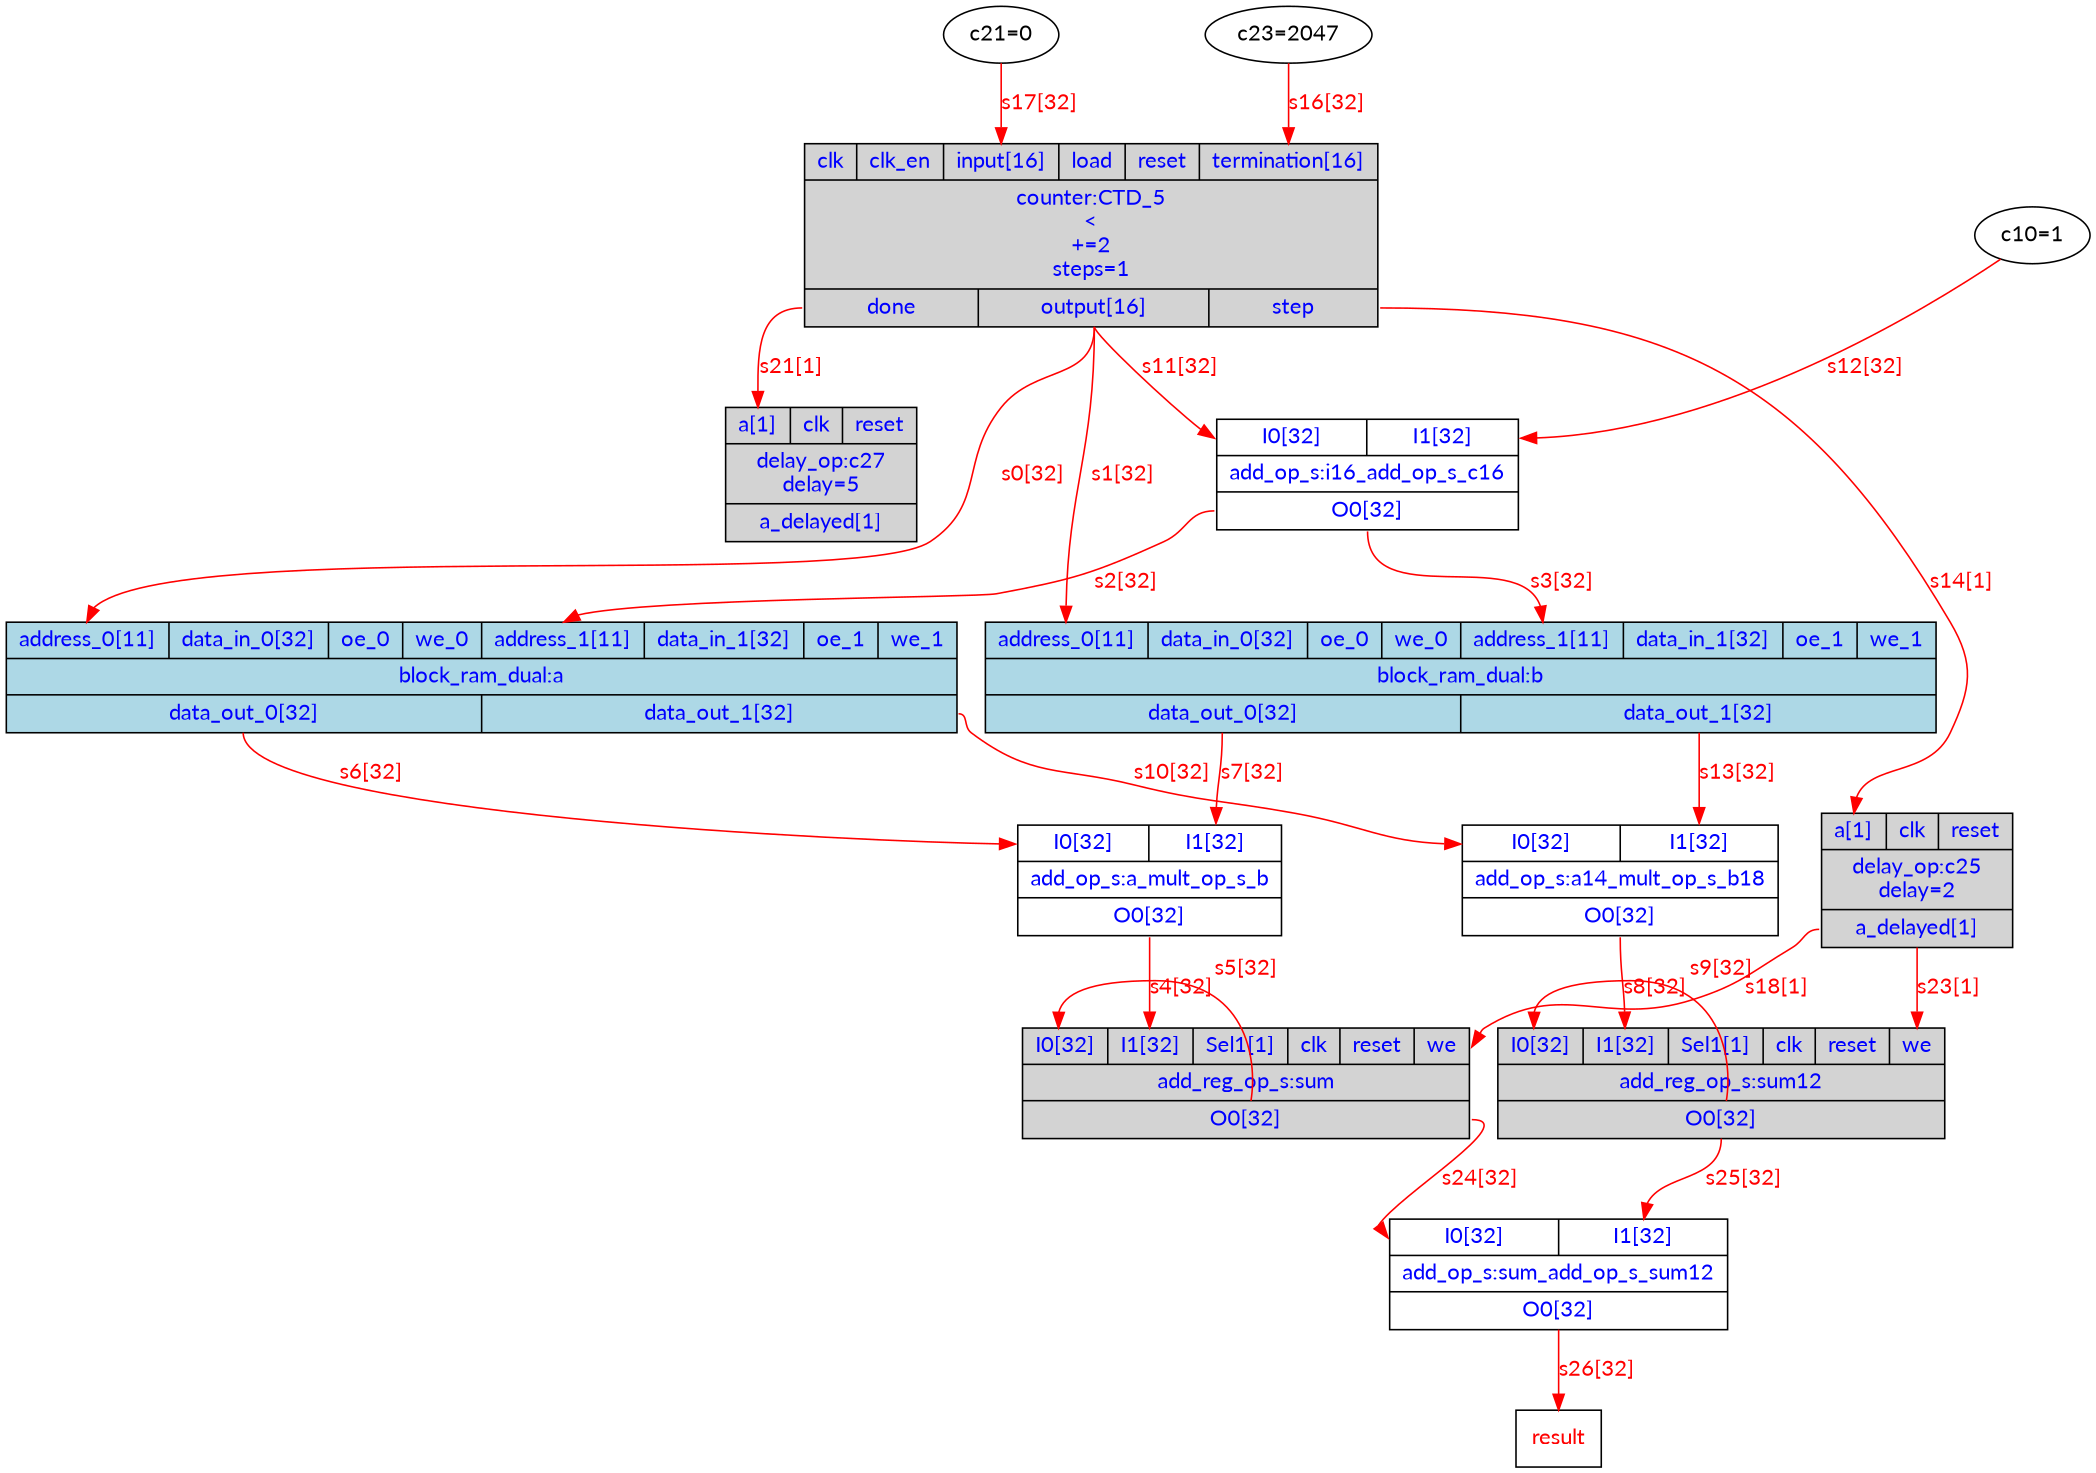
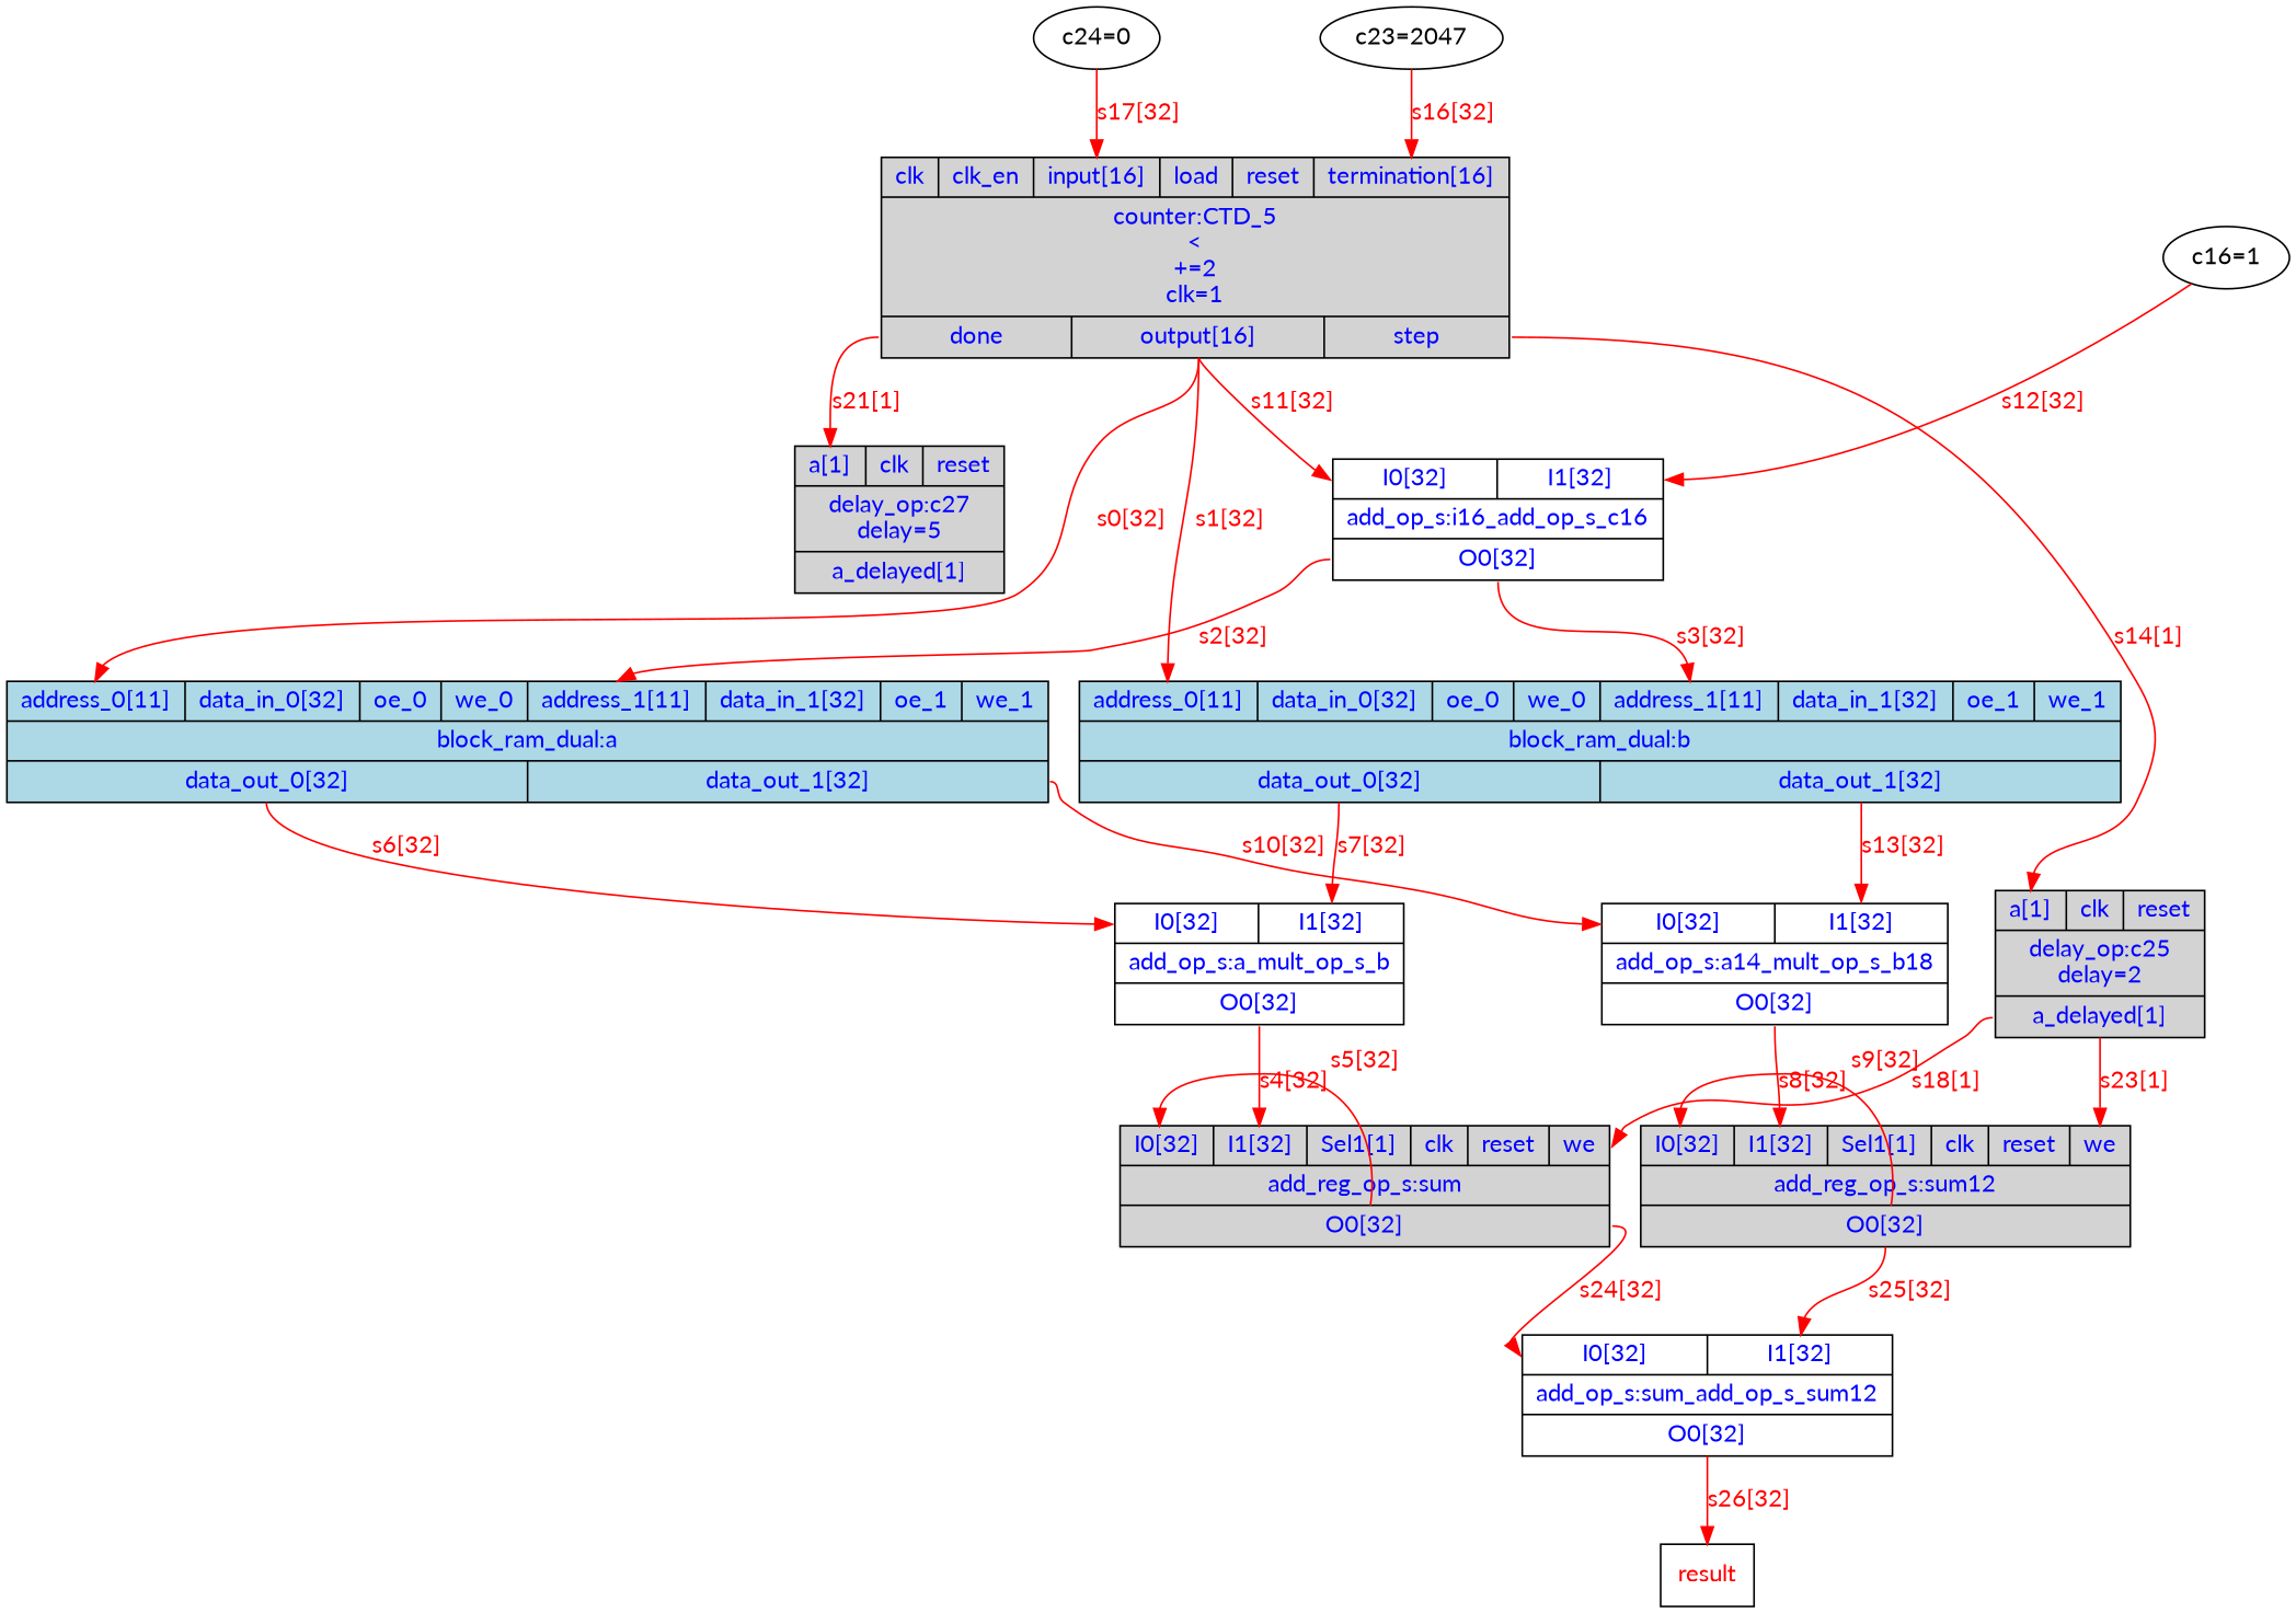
  digraph {
    fontname=Lato
    node [fontcolor=blue fontname=Lato shape=record]
    edge [color=red fontcolor=red fontname=Lato headport=I0 tailport=O0]
-   n1 [fillcolor=lightgray label="{{<clk>clk|<clk_en>clk_en|<input>input[16]|<load>load|<reset>reset|<termination>termination[16]}|counter:CTD_5\n\<\n+=2\nsteps=1|{<done>done|<output>output[16]|<step>step}}" style=filled]
+   n1 [fillcolor=lightgray label="{{<clk>clk|<clk_en>clk_en|<input>input[16]|<load>load|<reset>reset|<termination>termination[16]}|counter:CTD_5\n\<\n+=2\nclk=1|{<done>done|<output>output[16]|<step>step}}" style=filled]
    n2 [label="{{<I0>I0[32]|<I1>I1[32]}|add_op_s:i16_add_op_s_c16|{<O0>O0[32]}}"]
    n3 [fillcolor=lightgray label="{{<a>a[1]|<clk>clk|<reset>reset}|delay_op:c25\ndelay=2|{<a_delayed>a_delayed[1]}}" style=filled]
    n4 [fillcolor=lightgray label="{{<a>a[1]|<clk>clk|<reset>reset}|delay_op:c27\ndelay=5|{<a_delayed>a_delayed[1]}}" style=filled]
    n5 [fillcolor=lightblue label="{{<address_0>address_0[11]|<data_in_0>data_in_0[32]|<oe_0>oe_0|<we_0>we_0|<address_1>address_1[11]|<data_in_1>data_in_1[32]|<oe_1>oe_1|<we_1>we_1}|block_ram_dual:a|{<data_out_0>data_out_0[32]|<data_out_1>data_out_1[32]}}" style=filled]
    n6 [fillcolor=lightblue label="{{<address_0>address_0[11]|<data_in_0>data_in_0[32]|<oe_0>oe_0|<we_0>we_0|<address_1>address_1[11]|<data_in_1>data_in_1[32]|<oe_1>oe_1|<we_1>we_1}|block_ram_dual:b|{<data_out_0>data_out_0[32]|<data_out_1>data_out_1[32]}}" style=filled]
    n7 [fillcolor=lightgray label="{{<I0>I0[32]|<I1>I1[32]|<Sel1>Sel1[1]|<clk>clk|<reset>reset|<we>we}|add_reg_op_s:sum|{<O0>O0[32]}}" style=filled]
    n8 [fillcolor=lightgray label="{{<I0>I0[32]|<I1>I1[32]|<Sel1>Sel1[1]|<clk>clk|<reset>reset|<we>we}|add_reg_op_s:sum12|{<O0>O0[32]}}" style=filled]
    n9 [label="{{<I0>I0[32]|<I1>I1[32]}|add_op_s:a_mult_op_s_b|{<O0>O0[32]}}"]
    n10 [label="{{<I0>I0[32]|<I1>I1[32]}|add_op_s:a14_mult_op_s_b18|{<O0>O0[32]}}"]
    n11 [label="{{<I0>I0[32]|<I1>I1[32]}|add_op_s:sum_add_op_s_sum12|{<O0>O0[32]}}"]
    n12 [fontcolor=red label=result shape=msquare]
-   n13 [fontcolor=b label="c10=1" shape=""]
+   n13 [fontcolor=b label="c16=1" shape=""]
    n14 [fontcolor=b label="c23=2047" shape=""]
-   n15 [fontcolor=b label="c21=0" shape=""]
+   n15 [fontcolor=b label="c24=0" shape=""]
    n1 -> n2 [label="s11[32]" tailport=output]
    n1 -> n3 [headport=a label="s14[1]" tailport=step]
    n1 -> n4 [headport=a label="s21[1]" tailport=done]
    n1 -> n5 [headport=address_0 label="s0[32]" tailport=output]
    n1 -> n6 [headport=address_0 label="s1[32]" tailport=output]
    n2 -> n5 [headport=address_1 label="s2[32]"]
    n2 -> n6 [headport=address_1 label="s3[32]"]
    n3 -> n7 [headport=we label="s18[1]" tailport=a_delayed]
    n3 -> n8 [headport=we label="s23[1]" tailport=a_delayed]
    n5 -> n9 [label="s6[32]" tailport=data_out_0]
    n5 -> n10 [label="s10[32]" tailport=data_out_1]
    n6 -> n9 [headport=I1 label="s7[32]" tailport=data_out_0]
    n6 -> n10 [headport=I1 label="s13[32]" tailport=data_out_1]
    n7 -> n7 [label="s5[32]"]
    n7 -> n11 [label="s24[32]"]
    n8 -> n8 [label="s9[32]"]
    n8 -> n11 [headport=I1 label="s25[32]"]
    n9 -> n7 [headport=I1 label="s4[32]"]
    n10 -> n8 [headport=I1 label="s8[32]"]
    n11 -> n12 [headport=in label="s26[32]"]
    n13 -> n2 [headport=I1 label="s12[32]" tailport=out]
    n14 -> n1 [headport=termination label="s16[32]" tailport=out]
    n15 -> n1 [headport=input label="s17[32]" tailport=out]
  }
